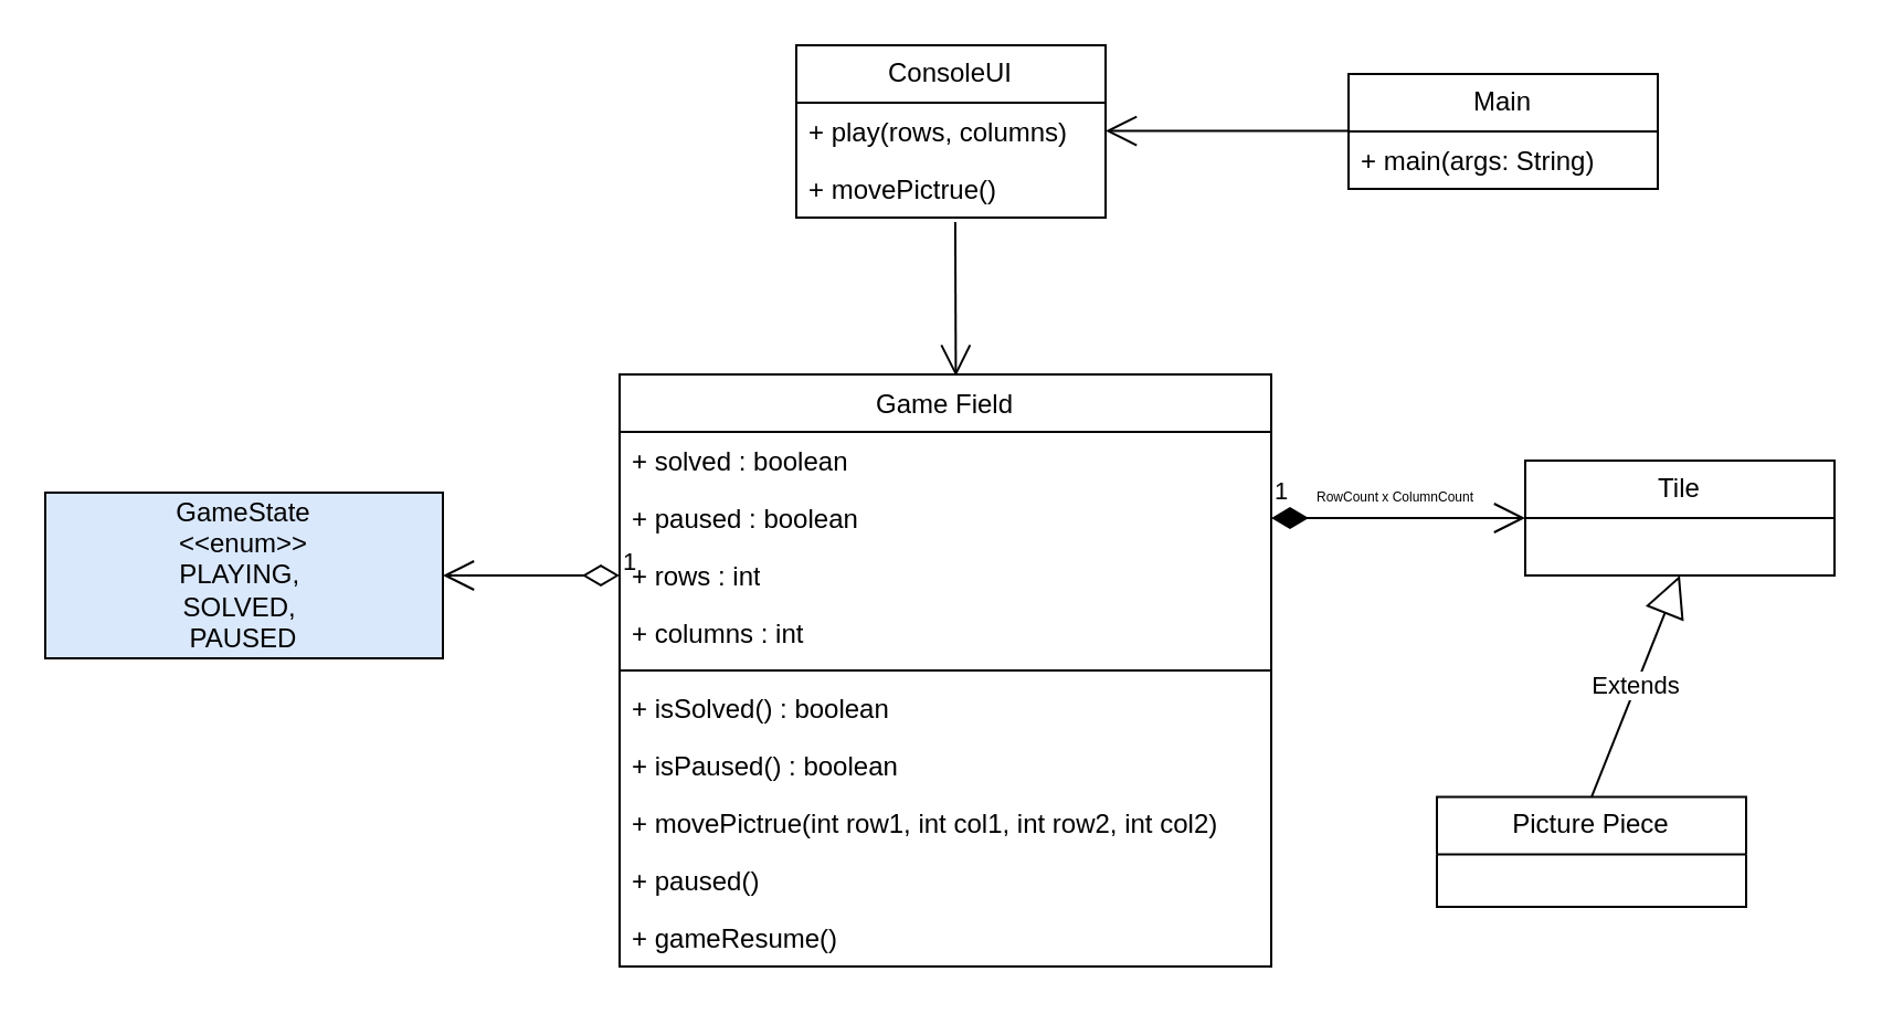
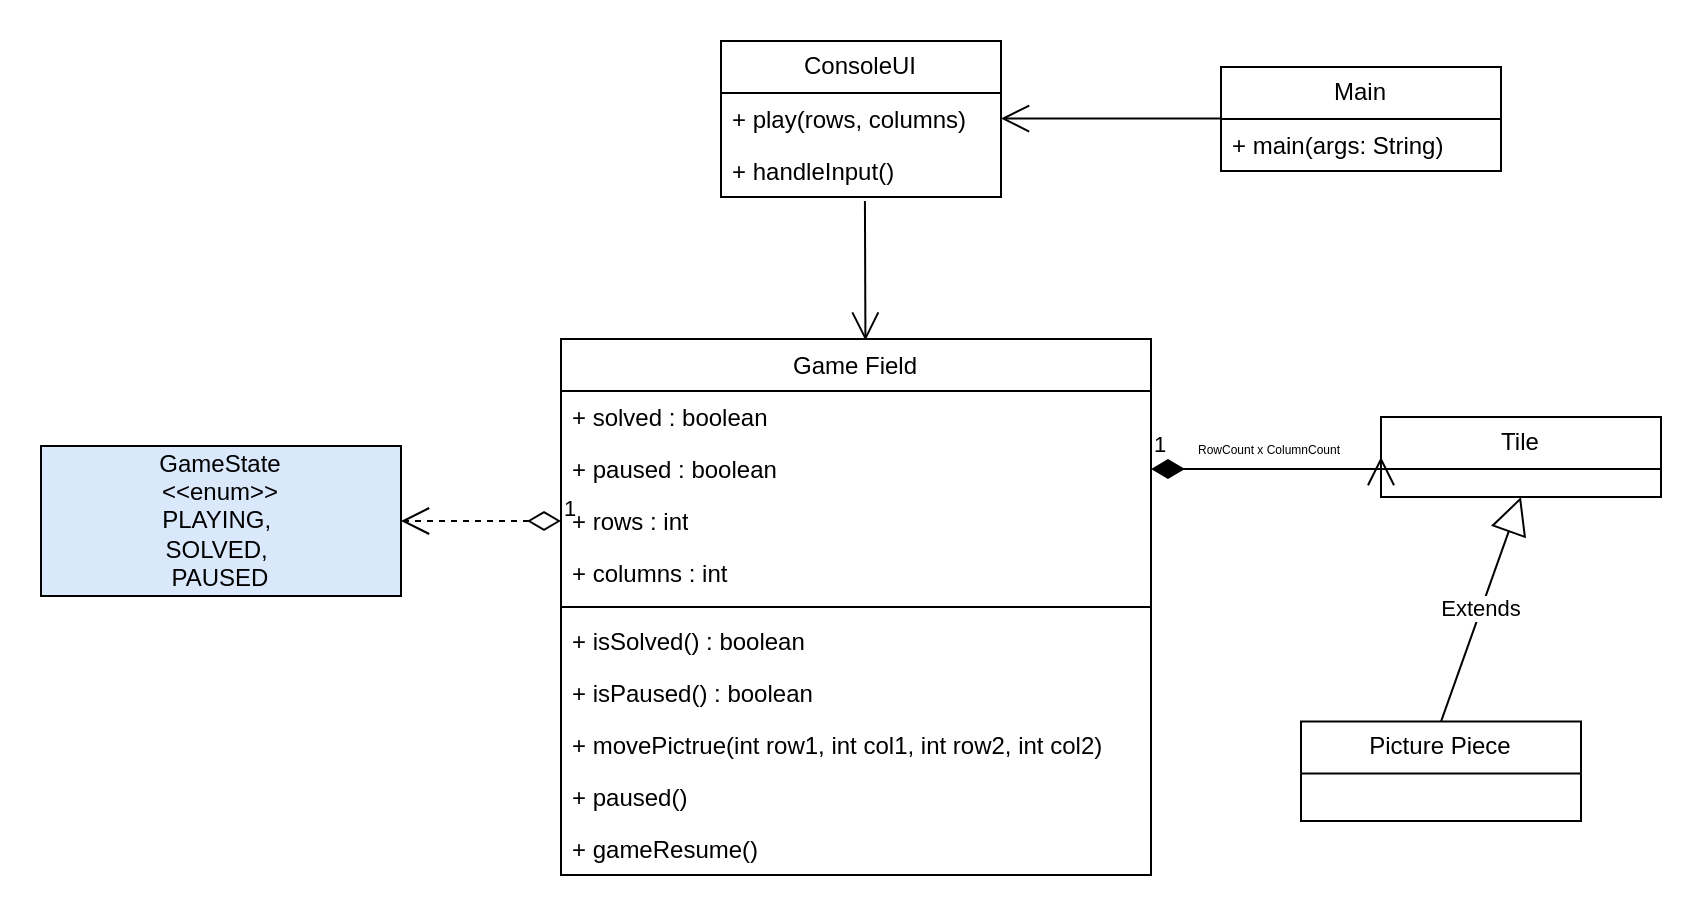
  <mxCell id="0" />
  <mxCell id="1" parent="0" />
- <mxCell id="2" value="Tile" style="swimlane;fontStyle=0;childLayout=stackLayout;horizontal=1;startSize=26;fillColor=none;horizontalStack=0;resizeParent=1;resizeParentMax=0;resizeLast=0;collapsible=1;marginBottom=0;whiteSpace=wrap;html=1;" parent="1" vertex="1"><mxGeometry x="690" y="208" width="140" height="52" as="geometry" /></mxCell>
+ <mxCell id="2" value="Tile" style="swimlane;fontStyle=0;childLayout=stackLayout;horizontal=1;startSize=26;fillColor=none;horizontalStack=0;resizeParent=1;resizeParentMax=0;resizeLast=0;collapsible=1;marginBottom=0;whiteSpace=wrap;html=1;" parent="1" vertex="1"><mxGeometry x="690" y="208" width="140" height="40" as="geometry" /></mxCell>
  <mxCell id="3" value="1" style="endArrow=open;html=1;endSize=12;startArrow=diamondThin;startSize=14;startFill=1;edgeStyle=orthogonalEdgeStyle;align=left;verticalAlign=bottom;rounded=0;exitX=1;exitY=0.5;exitDx=0;exitDy=0;entryX=0;entryY=0.5;entryDx=0;entryDy=0;" parent="1" source="18" edge="1" target="2"><mxGeometry x="-1" y="3" relative="1" as="geometry"><mxPoint x="491.78" y="409.948" as="sourcePoint" /><mxPoint x="690" y="234" as="targetPoint" /><Array as="points"><mxPoint x="690" y="234" /></Array></mxGeometry></mxCell>
  <mxCell id="4" value="&lt;font style=&quot;font-size: 6px;&quot;&gt;RowCount x ColumnCount&lt;/font&gt;" style="edgeLabel;html=1;align=center;verticalAlign=middle;resizable=0;points=[];" parent="3" vertex="1" connectable="0"><mxGeometry x="-0.079" y="-1" relative="1" as="geometry"><mxPoint x="2" y="-13" as="offset" /></mxGeometry></mxCell>
  <mxCell id="5" value="Picture Piece" style="swimlane;fontStyle=0;childLayout=stackLayout;horizontal=1;startSize=26;fillColor=none;horizontalStack=0;resizeParent=1;resizeParentMax=0;resizeLast=0;collapsible=1;marginBottom=0;whiteSpace=wrap;html=1;" parent="1" vertex="1"><mxGeometry x="650" y="360.3" width="140" height="49.7" as="geometry" /></mxCell>
  <mxCell id="6" value="Extends" style="endArrow=block;endSize=16;endFill=0;html=1;rounded=0;exitX=0.5;exitY=0;exitDx=0;exitDy=0;entryX=0.5;entryY=1;entryDx=0;entryDy=0;" parent="1" source="5" target="2" edge="1"><mxGeometry width="160" relative="1" as="geometry"><mxPoint x="950" y="250.3" as="sourcePoint" /><mxPoint x="760" y="250" as="targetPoint" /></mxGeometry></mxCell>
  <mxCell id="7" value="GameState&lt;br&gt;&amp;lt;&amp;lt;enum&amp;gt;&amp;gt;&lt;br&gt;PLAYING,&amp;nbsp;&lt;div&gt;SOLVED,&amp;nbsp;&lt;/div&gt;&lt;div&gt;PAUSED&lt;/div&gt;" style="html=1;whiteSpace=wrap;fillColor=#dae8fc;" parent="1" vertex="1"><mxGeometry x="20" y="222.5" width="180" height="75" as="geometry" /></mxCell>
- <mxCell id="8" value="1" style="endArrow=open;html=1;endSize=12;startArrow=diamondThin;startSize=14;startFill=0;edgeStyle=orthogonalEdgeStyle;align=left;verticalAlign=bottom;rounded=0;exitX=0;exitY=0.5;exitDx=0;exitDy=0;entryX=1;entryY=0.5;entryDx=0;entryDy=0;" parent="1" source="19" target="7" edge="1"><mxGeometry x="-1" y="3" relative="1" as="geometry"><mxPoint x="565" y="358" as="sourcePoint" /><mxPoint x="745" y="283" as="targetPoint" /></mxGeometry></mxCell>
+ <mxCell id="8" value="1" style="endArrow=open;html=1;endSize=12;startArrow=diamondThin;startSize=14;startFill=0;edgeStyle=orthogonalEdgeStyle;align=left;verticalAlign=bottom;rounded=0;exitX=0;exitY=0.5;exitDx=0;exitDy=0;entryX=1;entryY=0.5;entryDx=0;entryDy=0;dashed=1;" parent="1" source="19" target="7" edge="1"><mxGeometry x="-1" y="3" relative="1" as="geometry"><mxPoint x="565" y="358" as="sourcePoint" /><mxPoint x="745" y="283" as="targetPoint" /></mxGeometry></mxCell>
  <mxCell id="9" value="Main" style="swimlane;fontStyle=0;childLayout=stackLayout;horizontal=1;startSize=26;fillColor=none;horizontalStack=0;resizeParent=1;resizeParentMax=0;resizeLast=0;collapsible=1;marginBottom=0;whiteSpace=wrap;html=1;" vertex="1" parent="1"><mxGeometry x="610" y="33" width="140" height="52" as="geometry" /></mxCell>
  <mxCell id="10" value="+ main(args: String)" style="text;strokeColor=none;fillColor=none;align=left;verticalAlign=top;spacingLeft=4;spacingRight=4;overflow=hidden;rotatable=0;points=[[0,0.5],[1,0.5]];portConstraint=eastwest;whiteSpace=wrap;html=1;" vertex="1" parent="9"><mxGeometry y="26" width="140" height="26" as="geometry" /></mxCell>
  <mxCell id="11" value="ConsoleUI" style="swimlane;fontStyle=0;childLayout=stackLayout;horizontal=1;startSize=26;fillColor=none;horizontalStack=0;resizeParent=1;resizeParentMax=0;resizeLast=0;collapsible=1;marginBottom=0;whiteSpace=wrap;html=1;" vertex="1" parent="1"><mxGeometry x="360" y="20" width="140" height="78" as="geometry" /></mxCell>
  <mxCell id="12" value="+ play(rows, columns)" style="text;strokeColor=none;fillColor=none;align=left;verticalAlign=top;spacingLeft=4;spacingRight=4;overflow=hidden;rotatable=0;points=[[0,0.5],[1,0.5]];portConstraint=eastwest;whiteSpace=wrap;html=1;" vertex="1" parent="11"><mxGeometry y="26" width="140" height="26" as="geometry" /></mxCell>
- <mxCell id="13" value="+ movePictrue()" style="text;strokeColor=none;fillColor=none;align=left;verticalAlign=top;spacingLeft=4;spacingRight=4;overflow=hidden;rotatable=0;points=[[0,0.5],[1,0.5]];portConstraint=eastwest;whiteSpace=wrap;html=1;" vertex="1" parent="11"><mxGeometry y="52" width="140" height="26" as="geometry" /></mxCell>
+ <mxCell id="13" value="+ handleInput()" style="text;strokeColor=none;fillColor=none;align=left;verticalAlign=top;spacingLeft=4;spacingRight=4;overflow=hidden;rotatable=0;points=[[0,0.5],[1,0.5]];portConstraint=eastwest;whiteSpace=wrap;html=1;" vertex="1" parent="11"><mxGeometry y="52" width="140" height="26" as="geometry" /></mxCell>
  <mxCell id="14" value="" style="endArrow=open;endFill=1;endSize=12;html=1;rounded=0;entryX=1;entryY=0.5;entryDx=0;entryDy=0;exitX=0;exitY=0.5;exitDx=0;exitDy=0;" edge="1" parent="1"><mxGeometry width="160" relative="1" as="geometry"><mxPoint x="610" y="58.8" as="sourcePoint" /><mxPoint x="500" y="58.8" as="targetPoint" /></mxGeometry></mxCell>
  <mxCell id="15" value="" style="endArrow=open;endFill=1;endSize=12;html=1;rounded=0;exitX=0.514;exitY=1.077;exitDx=0;exitDy=0;exitPerimeter=0;entryX=0.516;entryY=0.003;entryDx=0;entryDy=0;entryPerimeter=0;" edge="1" parent="1" source="13" target="16"><mxGeometry width="160" relative="1" as="geometry"><mxPoint x="433.64" y="83.662" as="sourcePoint" /><mxPoint x="410" y="366" as="targetPoint" /></mxGeometry></mxCell>
  <mxCell id="16" value="&lt;span style=&quot;font-weight: 400;&quot;&gt;Game&lt;/span&gt;&lt;span style=&quot;color: light-dark(rgb(0, 0, 0), rgb(255, 255, 255)); font-weight: 400; background-color: transparent;&quot;&gt;&amp;nbsp;Field&lt;/span&gt;" style="swimlane;fontStyle=1;align=center;verticalAlign=top;childLayout=stackLayout;horizontal=1;startSize=26;horizontalStack=0;resizeParent=1;resizeParentMax=0;resizeLast=0;collapsible=1;marginBottom=0;whiteSpace=wrap;html=1;" vertex="1" parent="1"><mxGeometry x="280" y="169" width="295" height="268" as="geometry" /></mxCell>
  <mxCell id="17" value="+ solved : boolean" style="text;strokeColor=none;fillColor=none;align=left;verticalAlign=top;spacingLeft=4;spacingRight=4;overflow=hidden;rotatable=0;points=[[0,0.5],[1,0.5]];portConstraint=eastwest;whiteSpace=wrap;html=1;" vertex="1" parent="16"><mxGeometry y="26" width="295" height="26" as="geometry" /></mxCell>
  <mxCell id="18" value="+ paused : boolean" style="text;strokeColor=none;fillColor=none;align=left;verticalAlign=top;spacingLeft=4;spacingRight=4;overflow=hidden;rotatable=0;points=[[0,0.5],[1,0.5]];portConstraint=eastwest;whiteSpace=wrap;html=1;" vertex="1" parent="16"><mxGeometry y="52" width="295" height="26" as="geometry" /></mxCell>
  <mxCell id="19" value="+ rows : int" style="text;strokeColor=none;fillColor=none;align=left;verticalAlign=top;spacingLeft=4;spacingRight=4;overflow=hidden;rotatable=0;points=[[0,0.5],[1,0.5]];portConstraint=eastwest;whiteSpace=wrap;html=1;" vertex="1" parent="16"><mxGeometry y="78" width="295" height="26" as="geometry" /></mxCell>
  <mxCell id="20" value="+ columns : int" style="text;strokeColor=none;fillColor=none;align=left;verticalAlign=top;spacingLeft=4;spacingRight=4;overflow=hidden;rotatable=0;points=[[0,0.5],[1,0.5]];portConstraint=eastwest;whiteSpace=wrap;html=1;" vertex="1" parent="16"><mxGeometry y="104" width="295" height="26" as="geometry" /></mxCell>
  <mxCell id="21" value="" style="line;strokeWidth=1;fillColor=none;align=left;verticalAlign=middle;spacingTop=-1;spacingLeft=3;spacingRight=3;rotatable=0;labelPosition=right;points=[];portConstraint=eastwest;strokeColor=inherit;" vertex="1" parent="16"><mxGeometry y="130" width="295" height="8" as="geometry" /></mxCell>
  <mxCell id="22" value="+ isSolved() : boolean" style="text;strokeColor=none;fillColor=none;align=left;verticalAlign=top;spacingLeft=4;spacingRight=4;overflow=hidden;rotatable=0;points=[[0,0.5],[1,0.5]];portConstraint=eastwest;whiteSpace=wrap;html=1;" vertex="1" parent="16"><mxGeometry y="138" width="295" height="26" as="geometry" /></mxCell>
  <mxCell id="23" value="+ isPaused() : boolean" style="text;strokeColor=none;fillColor=none;align=left;verticalAlign=top;spacingLeft=4;spacingRight=4;overflow=hidden;rotatable=0;points=[[0,0.5],[1,0.5]];portConstraint=eastwest;whiteSpace=wrap;html=1;" vertex="1" parent="16"><mxGeometry y="164" width="295" height="26" as="geometry" /></mxCell>
  <mxCell id="24" value="+ movePictrue(int row1, int col1, int row2, int col2)" style="text;strokeColor=none;fillColor=none;align=left;verticalAlign=top;spacingLeft=4;spacingRight=4;overflow=hidden;rotatable=0;points=[[0,0.5],[1,0.5]];portConstraint=eastwest;whiteSpace=wrap;html=1;" vertex="1" parent="16"><mxGeometry y="190" width="295" height="26" as="geometry" /></mxCell>
  <mxCell id="25" value="+ paused()" style="text;strokeColor=none;fillColor=none;align=left;verticalAlign=top;spacingLeft=4;spacingRight=4;overflow=hidden;rotatable=0;points=[[0,0.5],[1,0.5]];portConstraint=eastwest;whiteSpace=wrap;html=1;" vertex="1" parent="16"><mxGeometry y="216" width="295" height="26" as="geometry" /></mxCell>
  <mxCell id="26" value="+ gameResume()" style="text;strokeColor=none;fillColor=none;align=left;verticalAlign=top;spacingLeft=4;spacingRight=4;overflow=hidden;rotatable=0;points=[[0,0.5],[1,0.5]];portConstraint=eastwest;whiteSpace=wrap;html=1;" vertex="1" parent="16"><mxGeometry y="242" width="295" height="26" as="geometry" /></mxCell>
